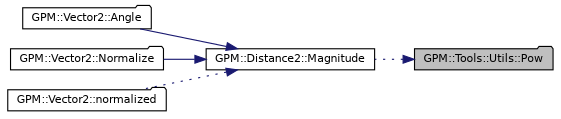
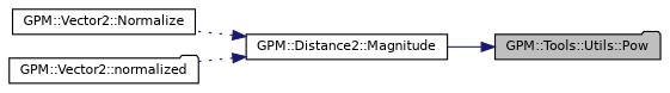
  digraph {
    rankdir=RL
    node [color=black fillcolor=white fontname=Helvetica fontsize=10 shape=folder style=filled]
    edge [color=midnightblue dir=back fontname=Helvetica fontsize=10 labelfontname=Helvetica labelfontsize=10 style=solid]
    n1 [fillcolor=grey75 fontcolor=black height=0.2 label="GPM::Tools::Utils::Pow" width=0.4]
    n2 [height=0.2 label="GPM::Distance2::Magnitude" shape=box width=0.4]
-   n3 [height=0.2 label="GPM::Vector2::Angle" width=0.4]
-   n4 [height=0.2 label="GPM::Vector2::Normalize" width=0.4]
+   n4 [height=0.2 label="GPM::Vector2::Normalize" shape=box width=0.4]
    n5 [height=0.2 label="GPM::Vector2::normalized" width=0.4]
-   n1 -> n2 [style=dotted]
-   n2 -> n3
-   n2 -> n4
+   n1 -> n2
+   n2 -> n4 [style=dotted]
    n2 -> n5 [style=dotted]
  }
